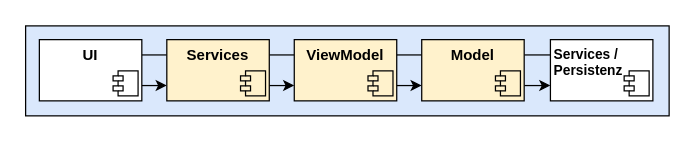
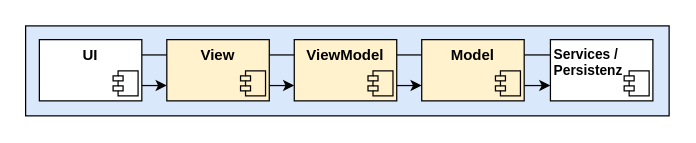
  <mxCell id="0" />
  <mxCell id="1" parent="0" />
  <mxCell id="2" value="" style="rounded=0;whiteSpace=wrap;html=1;fillColor=#DAE8FC;" vertex="1" parent="1"><mxGeometry x="20" y="20" width="515" height="72" as="geometry" /></mxCell>
  <mxCell id="3" style="edgeStyle=orthogonalEdgeStyle;rounded=0;orthogonalLoop=1;jettySize=auto;html=1;exitX=1;exitY=0.75;exitDx=0;exitDy=0;fontSize=11;entryX=0;entryY=0.75;entryDx=0;entryDy=0;" edge="1" parent="1" source="5" target="9"><mxGeometry relative="1" as="geometry" /></mxCell>
  <mxCell id="4" style="edgeStyle=orthogonalEdgeStyle;rounded=0;orthogonalLoop=1;jettySize=auto;html=1;exitX=1;exitY=0.25;exitDx=0;exitDy=0;entryX=0;entryY=0.25;entryDx=0;entryDy=0;fontSize=11;endArrow=none;endFill=0;" edge="1" parent="1" source="5" target="9"><mxGeometry relative="1" as="geometry" /></mxCell>
  <mxCell id="5" value="&lt;p style=&quot;margin: 0px ; margin-top: 6px ; text-align: center&quot;&gt;&lt;b&gt;UI&lt;/b&gt;&lt;/p&gt;&lt;p style=&quot;margin: 0px ; margin-left: 8px&quot;&gt;&lt;br&gt;&lt;/p&gt;" style="align=left;overflow=fill;html=1;dropTarget=0;fillColor=#FFFFFF;" vertex="1" parent="1"><mxGeometry x="31" y="31" width="82" height="49" as="geometry" /></mxCell>
  <mxCell id="6" value="" style="shape=component;jettyWidth=8;jettyHeight=4;fillColor=#FFFFFF;" vertex="1" parent="5"><mxGeometry x="1" width="20" height="20" relative="1" as="geometry"><mxPoint x="-23" y="25" as="offset" /></mxGeometry></mxCell>
  <mxCell id="7" style="edgeStyle=orthogonalEdgeStyle;rounded=0;orthogonalLoop=1;jettySize=auto;html=1;exitX=1;exitY=0.75;exitDx=0;exitDy=0;entryX=0;entryY=0.75;entryDx=0;entryDy=0;fontSize=11;" edge="1" parent="1" source="9" target="13"><mxGeometry relative="1" as="geometry" /></mxCell>
  <mxCell id="8" style="edgeStyle=orthogonalEdgeStyle;rounded=0;orthogonalLoop=1;jettySize=auto;html=1;exitX=1;exitY=0.25;exitDx=0;exitDy=0;entryX=0;entryY=0.25;entryDx=0;entryDy=0;fontSize=11;endArrow=none;endFill=0;" edge="1" parent="1" source="9" target="13"><mxGeometry relative="1" as="geometry" /></mxCell>
- <mxCell id="9" value="&lt;p style=&quot;margin: 0px ; margin-top: 6px ; text-align: center&quot;&gt;&lt;b&gt;Services&lt;/b&gt;&lt;/p&gt;" style="align=left;overflow=fill;html=1;dropTarget=0;fillColor=#FFF2CC;" vertex="1" parent="1"><mxGeometry x="133" y="31" width="82" height="49" as="geometry" /></mxCell>
+ <mxCell id="9" value="&lt;p style=&quot;margin: 0px ; margin-top: 6px ; text-align: center&quot;&gt;&lt;b&gt;View&lt;/b&gt;&lt;/p&gt;" style="align=left;overflow=fill;html=1;dropTarget=0;fillColor=#FFF2CC;" vertex="1" parent="1"><mxGeometry x="133" y="31" width="82" height="49" as="geometry" /></mxCell>
  <mxCell id="10" value="" style="shape=component;jettyWidth=8;jettyHeight=4;fillColor=#FFF2CC;" vertex="1" parent="9"><mxGeometry x="1" width="20" height="20" relative="1" as="geometry"><mxPoint x="-23" y="25" as="offset" /></mxGeometry></mxCell>
  <mxCell id="11" style="edgeStyle=orthogonalEdgeStyle;rounded=0;orthogonalLoop=1;jettySize=auto;html=1;exitX=1;exitY=0.75;exitDx=0;exitDy=0;entryX=0;entryY=0.75;entryDx=0;entryDy=0;fontSize=11;" edge="1" parent="1" source="13" target="17"><mxGeometry relative="1" as="geometry" /></mxCell>
  <mxCell id="12" style="edgeStyle=orthogonalEdgeStyle;rounded=0;orthogonalLoop=1;jettySize=auto;html=1;exitX=1;exitY=0.25;exitDx=0;exitDy=0;entryX=0;entryY=0.25;entryDx=0;entryDy=0;fontSize=11;endArrow=none;endFill=0;" edge="1" parent="1" source="13" target="17"><mxGeometry relative="1" as="geometry" /></mxCell>
  <mxCell id="13" value="&lt;p style=&quot;margin: 0px ; margin-top: 6px ; text-align: center&quot;&gt;&lt;b&gt;ViewModel&lt;/b&gt;&lt;/p&gt;&lt;p style=&quot;margin: 0px ; margin-left: 8px&quot;&gt;&lt;br&gt;&lt;/p&gt;" style="align=left;overflow=fill;html=1;dropTarget=0;fillColor=#FFF2CC;" vertex="1" parent="1"><mxGeometry x="235" y="31" width="82" height="49" as="geometry" /></mxCell>
  <mxCell id="14" value="" style="shape=component;jettyWidth=8;jettyHeight=4;fillColor=#FFF2CC;" vertex="1" parent="13"><mxGeometry x="1" width="20" height="20" relative="1" as="geometry"><mxPoint x="-23" y="25" as="offset" /></mxGeometry></mxCell>
  <mxCell id="15" style="edgeStyle=orthogonalEdgeStyle;rounded=0;orthogonalLoop=1;jettySize=auto;html=1;exitX=1;exitY=0.75;exitDx=0;exitDy=0;entryX=0;entryY=0.75;entryDx=0;entryDy=0;fontSize=11;" edge="1" parent="1" source="17" target="19"><mxGeometry relative="1" as="geometry" /></mxCell>
  <mxCell id="16" style="edgeStyle=orthogonalEdgeStyle;rounded=0;orthogonalLoop=1;jettySize=auto;html=1;exitX=1;exitY=0.25;exitDx=0;exitDy=0;entryX=0;entryY=0.25;entryDx=0;entryDy=0;fontSize=11;endArrow=none;endFill=0;" edge="1" parent="1" source="17" target="19"><mxGeometry relative="1" as="geometry" /></mxCell>
  <mxCell id="17" value="&lt;p style=&quot;margin: 0px ; margin-top: 6px ; text-align: center&quot;&gt;&lt;b&gt;Model&lt;/b&gt;&lt;/p&gt;" style="align=left;overflow=fill;html=1;dropTarget=0;fillColor=#FFF2CC;" vertex="1" parent="1"><mxGeometry x="337" y="31" width="82" height="49" as="geometry" /></mxCell>
  <mxCell id="18" value="" style="shape=component;jettyWidth=8;jettyHeight=4;fillColor=#FFF2CC;" vertex="1" parent="17"><mxGeometry x="1" width="20" height="20" relative="1" as="geometry"><mxPoint x="-23" y="25" as="offset" /></mxGeometry></mxCell>
  <mxCell id="19" value="&lt;p style=&quot;margin: 6px 0px 0px ; font-size: 11px&quot;&gt;&lt;b&gt;&amp;nbsp;Services /&lt;br&gt;&amp;nbsp;Persistenz&lt;/b&gt;&lt;/p&gt;" style="align=left;overflow=fill;html=1;dropTarget=0;fillColor=#FFFFFF;" vertex="1" parent="1"><mxGeometry x="440" y="31" width="82" height="49" as="geometry" /></mxCell>
  <mxCell id="20" value="" style="shape=component;jettyWidth=8;jettyHeight=4;fillColor=#FFFFFF;" vertex="1" parent="19"><mxGeometry x="1" width="20" height="20" relative="1" as="geometry"><mxPoint x="-23" y="25" as="offset" /></mxGeometry></mxCell>
